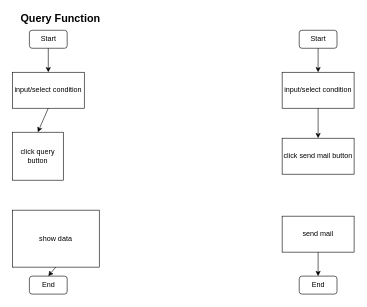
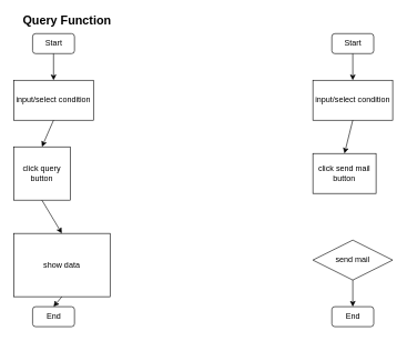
  <mxCell id="0" />
  <mxCell id="1" parent="0" />
  <mxCell id="2" value="Start" style="rounded=1;whiteSpace=wrap;html=1;" vertex="1" parent="1"><mxGeometry x="48.5" y="50" width="63" height="30" as="geometry" /></mxCell>
  <mxCell id="3" value="End" style="rounded=1;whiteSpace=wrap;html=1;" vertex="1" parent="1"><mxGeometry x="48.5" y="460" width="63" height="30" as="geometry" /></mxCell>
  <mxCell id="4" value="input/select condition" style="rounded=0;whiteSpace=wrap;html=1;" vertex="1" parent="1"><mxGeometry x="20" y="120" width="120" height="60" as="geometry" /></mxCell>
  <mxCell id="5" value="click query button" style="rounded=0;whiteSpace=wrap;html=1;" vertex="1" parent="1"><mxGeometry x="20" y="220" width="85" height="80" as="geometry" /></mxCell>
  <mxCell id="6" value="show data" style="rounded=0;whiteSpace=wrap;html=1;" vertex="1" parent="1"><mxGeometry x="20" y="350" width="145" height="95" as="geometry" /></mxCell>
  <mxCell id="7" value="" style="endArrow=classic;html=1;exitX=0.5;exitY=1;exitDx=0;exitDy=0;entryX=0.5;entryY=0;entryDx=0;entryDy=0;" edge="1" parent="1" source="2" target="4"><mxGeometry width="50" height="50" relative="1" as="geometry"><mxPoint x="-60" y="230" as="sourcePoint" /><mxPoint x="-10" y="180" as="targetPoint" /></mxGeometry></mxCell>
  <mxCell id="8" value="&lt;h2&gt;Query Function&lt;/h2&gt;" style="text;html=1;strokeColor=none;fillColor=none;align=center;verticalAlign=middle;whiteSpace=wrap;rounded=0;" vertex="1" parent="1"><mxGeometry x="20.75" y="20" width="158.5" height="20" as="geometry" /></mxCell>
  <mxCell id="9" value="" style="endArrow=classic;html=1;exitX=0.5;exitY=1;exitDx=0;exitDy=0;entryX=0.5;entryY=0;entryDx=0;entryDy=0;" edge="1" parent="1" source="4" target="5"><mxGeometry width="50" height="50" relative="1" as="geometry"><mxPoint x="-90" y="240" as="sourcePoint" /><mxPoint x="-40" y="190" as="targetPoint" /></mxGeometry></mxCell>
+ <mxCell id="10" value="" style="endArrow=classic;html=1;exitX=0.5;exitY=1;exitDx=0;exitDy=0;entryX=0.5;entryY=0;entryDx=0;entryDy=0;" edge="1" parent="1" source="5" target="6"><mxGeometry width="50" height="50" relative="1" as="geometry"><mxPoint x="-90" y="300" as="sourcePoint" /><mxPoint x="-40" y="250" as="targetPoint" /></mxGeometry></mxCell>
  <mxCell id="11" value="" style="endArrow=classic;html=1;exitX=0.5;exitY=1;exitDx=0;exitDy=0;entryX=0.5;entryY=0;entryDx=0;entryDy=0;" edge="1" parent="1" source="6" target="3"><mxGeometry width="50" height="50" relative="1" as="geometry"><mxPoint x="-30" y="360" as="sourcePoint" /><mxPoint x="20" y="310" as="targetPoint" /></mxGeometry></mxCell>
  <mxCell id="12" value="Start" style="rounded=1;whiteSpace=wrap;html=1;" vertex="1" parent="1"><mxGeometry x="498.5" y="50" width="63" height="30" as="geometry" /></mxCell>
  <mxCell id="13" value="End" style="rounded=1;whiteSpace=wrap;html=1;" vertex="1" parent="1"><mxGeometry x="498.5" y="460" width="63" height="30" as="geometry" /></mxCell>
  <mxCell id="14" value="input/select condition" style="rounded=0;whiteSpace=wrap;html=1;" vertex="1" parent="1"><mxGeometry x="470" y="120" width="120" height="60" as="geometry" /></mxCell>
- <mxCell id="15" value="click send mail button" style="rounded=0;whiteSpace=wrap;html=1;" vertex="1" parent="1"><mxGeometry x="470" y="230" width="120" height="60" as="geometry" /></mxCell>
- <mxCell id="16" value="send mail" style="rounded=0;whiteSpace=wrap;html=1;" vertex="1" parent="1"><mxGeometry x="470" y="360" width="120" height="60" as="geometry" /></mxCell>
+ <mxCell id="15" value="click send mail button" style="rounded=0;whiteSpace=wrap;html=1;" vertex="1" parent="1"><mxGeometry x="470" y="230" width="95" height="60" as="geometry" /></mxCell>
+ <mxCell id="16" value="send mail" style="rhombus;whiteSpace=wrap;html=1;" vertex="1" parent="1"><mxGeometry x="470" y="360" width="120" height="60" as="geometry" /></mxCell>
  <mxCell id="17" value="" style="endArrow=classic;html=1;exitX=0.5;exitY=1;exitDx=0;exitDy=0;entryX=0.5;entryY=0;entryDx=0;entryDy=0;" edge="1" parent="1" source="12" target="14"><mxGeometry width="50" height="50" relative="1" as="geometry"><mxPoint x="360" y="190" as="sourcePoint" /><mxPoint x="410" y="140" as="targetPoint" /></mxGeometry></mxCell>
  <mxCell id="18" value="" style="endArrow=classic;html=1;exitX=0.5;exitY=1;exitDx=0;exitDy=0;entryX=0.5;entryY=0;entryDx=0;entryDy=0;" edge="1" parent="1" source="14" target="15"><mxGeometry width="50" height="50" relative="1" as="geometry"><mxPoint x="330" y="240" as="sourcePoint" /><mxPoint x="380" y="190" as="targetPoint" /></mxGeometry></mxCell>
  <mxCell id="19" value="" style="endArrow=classic;html=1;exitX=0.5;exitY=1;exitDx=0;exitDy=0;entryX=0.5;entryY=0;entryDx=0;entryDy=0;" edge="1" parent="1" source="16" target="13"><mxGeometry width="50" height="50" relative="1" as="geometry"><mxPoint x="370" y="350" as="sourcePoint" /><mxPoint x="420" y="300" as="targetPoint" /></mxGeometry></mxCell>
